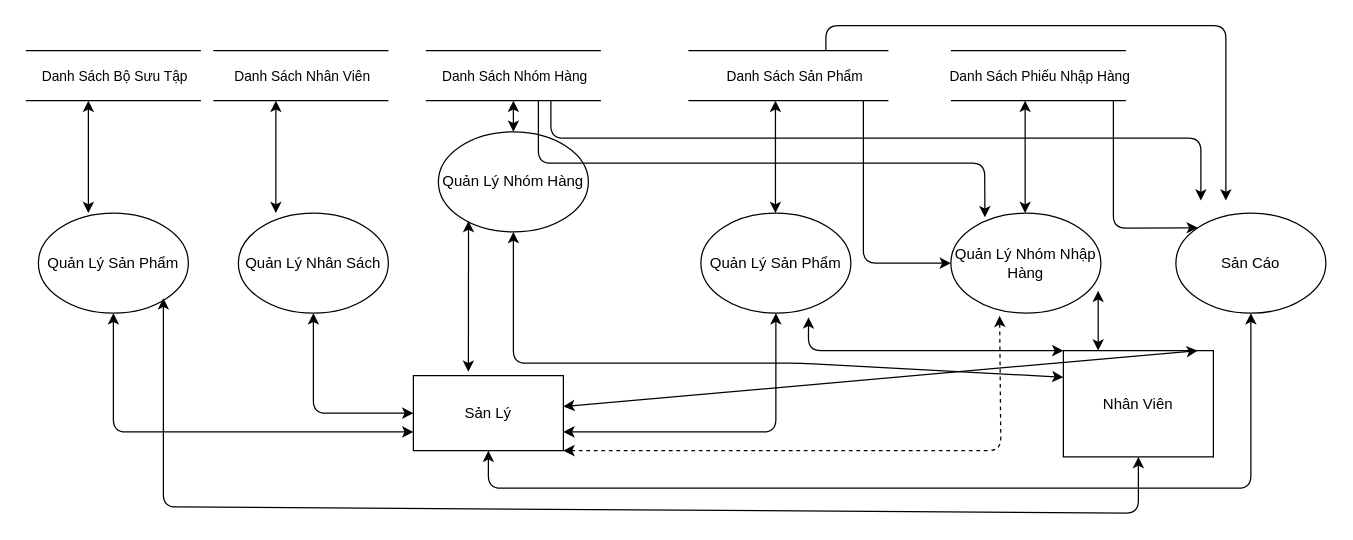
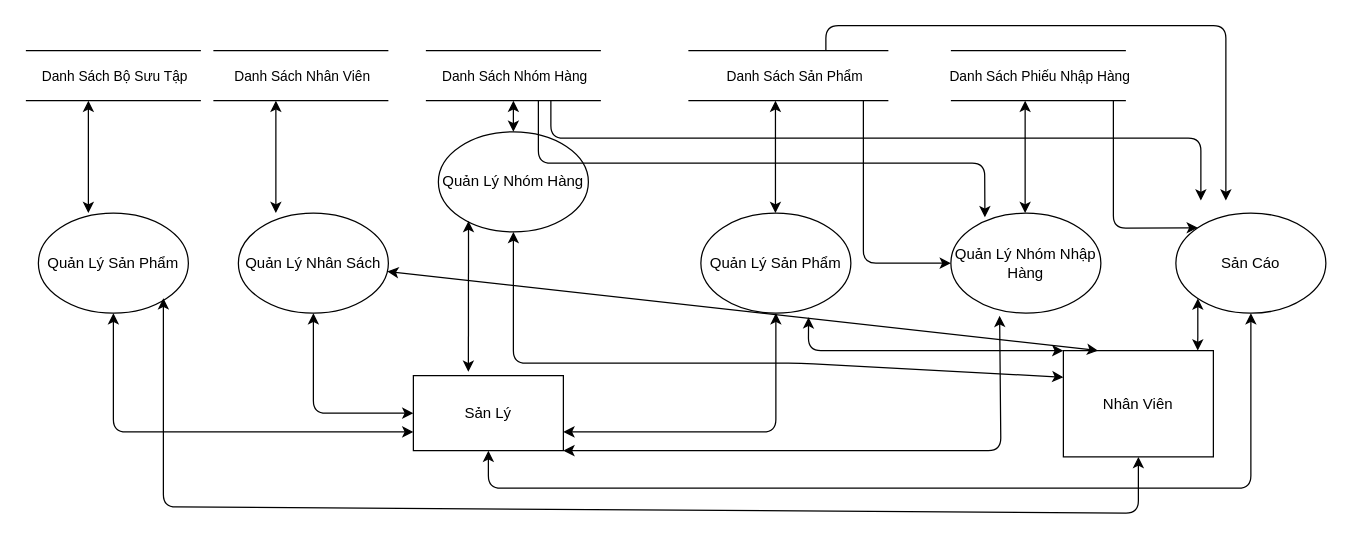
  <mxCell id="0" />
  <mxCell id="1" parent="0" />
  <mxCell id="2" value="Quản Lý Nhân Sách" style="ellipse;whiteSpace=wrap;html=1;" vertex="1" parent="1"><mxGeometry x="190" y="170" width="120" height="80" as="geometry" /></mxCell>
  <mxCell id="3" value="Quản Lý Nhóm Hàng" style="ellipse;whiteSpace=wrap;html=1;" vertex="1" parent="1"><mxGeometry x="350" y="105" width="120" height="80" as="geometry" /></mxCell>
  <mxCell id="4" value="Quản Lý Sản Phẩm" style="ellipse;whiteSpace=wrap;html=1;" vertex="1" parent="1"><mxGeometry x="560" y="170" width="120" height="80" as="geometry" /></mxCell>
  <mxCell id="5" value="Quản Lý Nhóm Nhập Hàng" style="ellipse;whiteSpace=wrap;html=1;" vertex="1" parent="1"><mxGeometry x="760" y="170" width="120" height="80" as="geometry" /></mxCell>
  <mxCell id="6" value="" style="endArrow=none;html=1;" edge="1" parent="1"><mxGeometry width="50" height="50" relative="1" as="geometry"><mxPoint x="340" y="40" as="sourcePoint" /><mxPoint x="480" y="40" as="targetPoint" /></mxGeometry></mxCell>
  <mxCell id="7" value="Danh Sách Nhóm Hàng" style="edgeLabel;html=1;align=center;verticalAlign=middle;resizable=0;points=[];" vertex="1" connectable="0" parent="6"><mxGeometry x="0.443" y="-2" relative="1" as="geometry"><mxPoint x="-31" y="18" as="offset" /></mxGeometry></mxCell>
  <mxCell id="8" value="" style="endArrow=none;html=1;" edge="1" parent="1"><mxGeometry width="50" height="50" relative="1" as="geometry"><mxPoint x="340" y="80" as="sourcePoint" /><mxPoint x="480" y="80" as="targetPoint" /></mxGeometry></mxCell>
  <mxCell id="9" value="" style="endArrow=none;html=1;" edge="1" parent="1"><mxGeometry width="50" height="50" relative="1" as="geometry"><mxPoint x="760" y="40" as="sourcePoint" /><mxPoint x="900" y="40" as="targetPoint" /></mxGeometry></mxCell>
  <mxCell id="10" value="Danh Sách Phiếu Nhập Hàng" style="edgeLabel;html=1;align=center;verticalAlign=middle;resizable=0;points=[];" vertex="1" connectable="0" parent="9"><mxGeometry x="0.443" y="-2" relative="1" as="geometry"><mxPoint x="-31" y="18" as="offset" /></mxGeometry></mxCell>
  <mxCell id="11" value="" style="endArrow=none;html=1;" edge="1" parent="1"><mxGeometry width="50" height="50" relative="1" as="geometry"><mxPoint x="760" y="80" as="sourcePoint" /><mxPoint x="900" y="80" as="targetPoint" /></mxGeometry></mxCell>
  <mxCell id="12" value="" style="endArrow=none;html=1;" edge="1" parent="1"><mxGeometry width="50" height="50" relative="1" as="geometry"><mxPoint x="550" y="40" as="sourcePoint" /><mxPoint x="710" y="40" as="targetPoint" /></mxGeometry></mxCell>
  <mxCell id="13" value="Danh Sách Sản Phẩm" style="edgeLabel;html=1;align=center;verticalAlign=middle;resizable=0;points=[];" vertex="1" connectable="0" parent="12"><mxGeometry x="0.443" y="-2" relative="1" as="geometry"><mxPoint x="-31" y="18" as="offset" /></mxGeometry></mxCell>
  <mxCell id="14" value="" style="endArrow=none;html=1;" edge="1" parent="1"><mxGeometry width="50" height="50" relative="1" as="geometry"><mxPoint x="550" y="80" as="sourcePoint" /><mxPoint x="710" y="80" as="targetPoint" /></mxGeometry></mxCell>
  <mxCell id="15" value="" style="endArrow=none;html=1;" edge="1" parent="1"><mxGeometry width="50" height="50" relative="1" as="geometry"><mxPoint x="170" y="40" as="sourcePoint" /><mxPoint x="310" y="40" as="targetPoint" /></mxGeometry></mxCell>
  <mxCell id="16" value="Danh Sách Nhân Viên" style="edgeLabel;html=1;align=center;verticalAlign=middle;resizable=0;points=[];" vertex="1" connectable="0" parent="15"><mxGeometry x="0.443" y="-2" relative="1" as="geometry"><mxPoint x="-31" y="18" as="offset" /></mxGeometry></mxCell>
  <mxCell id="17" value="" style="endArrow=none;html=1;" edge="1" parent="1"><mxGeometry width="50" height="50" relative="1" as="geometry"><mxPoint x="170" y="80" as="sourcePoint" /><mxPoint x="310" y="80" as="targetPoint" /></mxGeometry></mxCell>
  <mxCell id="18" value="Sản Lý" style="rounded=0;whiteSpace=wrap;html=1;" vertex="1" parent="1"><mxGeometry x="330" y="300" width="120" height="60" as="geometry" /></mxCell>
  <mxCell id="19" value="Nhân Viên" style="rounded=0;whiteSpace=wrap;html=1;" vertex="1" parent="1"><mxGeometry x="850" y="280" width="120" height="85" as="geometry" /></mxCell>
  <mxCell id="20" value="Sản Cáo" style="ellipse;whiteSpace=wrap;html=1;" vertex="1" parent="1"><mxGeometry x="940" y="170" width="120" height="80" as="geometry" /></mxCell>
  <mxCell id="21" value="" style="endArrow=classic;startArrow=classic;html=1;" edge="1" parent="1"><mxGeometry width="50" height="50" relative="1" as="geometry"><mxPoint x="220" y="170" as="sourcePoint" /><mxPoint x="220" y="80" as="targetPoint" /></mxGeometry></mxCell>
  <mxCell id="22" value="" style="endArrow=classic;startArrow=classic;html=1;exitX=0.5;exitY=0;exitDx=0;exitDy=0;" edge="1" parent="1" source="3"><mxGeometry width="50" height="50" relative="1" as="geometry"><mxPoint x="360" y="150" as="sourcePoint" /><mxPoint x="410" y="80" as="targetPoint" /></mxGeometry></mxCell>
  <mxCell id="23" value="" style="endArrow=classic;startArrow=classic;html=1;exitX=0.5;exitY=0;exitDx=0;exitDy=0;" edge="1" parent="1"><mxGeometry width="50" height="50" relative="1" as="geometry"><mxPoint x="619.66" y="170" as="sourcePoint" /><mxPoint x="619.66" y="80" as="targetPoint" /></mxGeometry></mxCell>
  <mxCell id="24" value="" style="endArrow=classic;startArrow=classic;html=1;exitX=0.5;exitY=0;exitDx=0;exitDy=0;" edge="1" parent="1"><mxGeometry width="50" height="50" relative="1" as="geometry"><mxPoint x="819.41" y="170" as="sourcePoint" /><mxPoint x="819.41" y="80" as="targetPoint" /></mxGeometry></mxCell>
  <mxCell id="25" value="" style="endArrow=classic;html=1;entryX=0;entryY=0;entryDx=0;entryDy=0;" edge="1" parent="1" target="20"><mxGeometry width="50" height="50" relative="1" as="geometry"><mxPoint x="890" y="80" as="sourcePoint" /><mxPoint x="1230" y="60" as="targetPoint" /><Array as="points"><mxPoint x="890" y="182" /></Array></mxGeometry></mxCell>
  <mxCell id="26" value="" style="endArrow=classic;html=1;" edge="1" parent="1"><mxGeometry width="50" height="50" relative="1" as="geometry"><mxPoint x="660" y="40" as="sourcePoint" /><mxPoint x="980" y="160" as="targetPoint" /><Array as="points"><mxPoint x="660" y="20" /><mxPoint x="980" y="20" /></Array></mxGeometry></mxCell>
  <mxCell id="27" value="" style="endArrow=classic;html=1;" edge="1" parent="1" target="5"><mxGeometry width="50" height="50" relative="1" as="geometry"><mxPoint x="690" y="80" as="sourcePoint" /><mxPoint x="760" y="90" as="targetPoint" /><Array as="points"><mxPoint x="690" y="210" /></Array></mxGeometry></mxCell>
  <mxCell id="28" value="" style="endArrow=classic;html=1;entryX=0.227;entryY=0.042;entryDx=0;entryDy=0;entryPerimeter=0;" edge="1" parent="1" target="5"><mxGeometry width="50" height="50" relative="1" as="geometry"><mxPoint x="430" y="80" as="sourcePoint" /><mxPoint x="530" y="100" as="targetPoint" /><Array as="points"><mxPoint x="430" y="130" /><mxPoint x="787" y="130" /></Array></mxGeometry></mxCell>
  <mxCell id="29" value="" style="endArrow=classic;html=1;" edge="1" parent="1"><mxGeometry width="50" height="50" relative="1" as="geometry"><mxPoint x="440" y="80" as="sourcePoint" /><mxPoint x="960" y="160" as="targetPoint" /><Array as="points"><mxPoint x="440" y="110" /><mxPoint x="960" y="110" /></Array></mxGeometry></mxCell>
- <mxCell id="30" value="" style="endArrow=classic;startArrow=classic;html=1;exitX=1;exitY=1;exitDx=0;exitDy=0;entryX=0.325;entryY=1.027;entryDx=0;entryDy=0;entryPerimeter=0;dashed=1;" edge="1" parent="1" source="18" target="5"><mxGeometry width="50" height="50" relative="1" as="geometry"><mxPoint x="600" y="150" as="sourcePoint" /><mxPoint x="810" y="247" as="targetPoint" /><Array as="points"><mxPoint x="800" y="360" /></Array></mxGeometry></mxCell>
+ <mxCell id="30" value="" style="endArrow=classic;startArrow=classic;html=1;exitX=1;exitY=1;exitDx=0;exitDy=0;entryX=0.325;entryY=1.027;entryDx=0;entryDy=0;entryPerimeter=0;" edge="1" parent="1" source="18" target="5"><mxGeometry width="50" height="50" relative="1" as="geometry"><mxPoint x="600" y="150" as="sourcePoint" /><mxPoint x="810" y="247" as="targetPoint" /><Array as="points"><mxPoint x="800" y="360" /></Array></mxGeometry></mxCell>
  <mxCell id="31" value="" style="endArrow=classic;startArrow=classic;html=1;exitX=0.5;exitY=1;exitDx=0;exitDy=0;entryX=0;entryY=0.5;entryDx=0;entryDy=0;" edge="1" parent="1" source="2" target="18"><mxGeometry width="50" height="50" relative="1" as="geometry"><mxPoint x="250" y="340" as="sourcePoint" /><mxPoint x="300" y="290" as="targetPoint" /><Array as="points"><mxPoint x="250" y="330" /></Array></mxGeometry></mxCell>
  <mxCell id="32" value="" style="endArrow=classic;startArrow=classic;html=1;entryX=0.201;entryY=0.892;entryDx=0;entryDy=0;entryPerimeter=0;" edge="1" parent="1" target="3"><mxGeometry width="50" height="50" relative="1" as="geometry"><mxPoint x="374" y="297" as="sourcePoint" /><mxPoint x="390" y="240" as="targetPoint" /></mxGeometry></mxCell>
  <mxCell id="33" value="" style="endArrow=classic;startArrow=classic;html=1;entryX=0.5;entryY=1;entryDx=0;entryDy=0;exitX=1;exitY=0.75;exitDx=0;exitDy=0;" edge="1" parent="1" source="18" target="4"><mxGeometry width="50" height="50" relative="1" as="geometry"><mxPoint x="510" y="330" as="sourcePoint" /><mxPoint x="560" y="280" as="targetPoint" /><Array as="points"><mxPoint x="620" y="345" /></Array></mxGeometry></mxCell>
  <mxCell id="34" value="" style="endArrow=classic;startArrow=classic;html=1;fontStyle=1;entryX=0.5;entryY=1;entryDx=0;entryDy=0;exitX=0.5;exitY=1;exitDx=0;exitDy=0;" edge="1" parent="1" source="18" target="20"><mxGeometry width="50" height="50" relative="1" as="geometry"><mxPoint x="450" y="380" as="sourcePoint" /><mxPoint x="629.66" y="90" as="targetPoint" /><Array as="points"><mxPoint x="390" y="390" /><mxPoint x="1000" y="390" /></Array></mxGeometry></mxCell>
  <mxCell id="35" value="" style="endArrow=classic;startArrow=classic;html=1;entryX=0;entryY=0.25;entryDx=0;entryDy=0;" edge="1" parent="1" source="3" target="19"><mxGeometry width="50" height="50" relative="1" as="geometry"><mxPoint x="700" y="320" as="sourcePoint" /><mxPoint x="750" y="270" as="targetPoint" /><Array as="points"><mxPoint x="410" y="290" /><mxPoint x="640" y="290" /></Array></mxGeometry></mxCell>
- <mxCell id="36" value="" style="endArrow=classic;startArrow=classic;html=1;exitX=0.896;exitY=0;exitDx=0;exitDy=0;exitPerimeter=0;" edge="1" parent="1" source="19" target="18"><mxGeometry width="50" height="50" relative="1" as="geometry"><mxPoint x="930" y="300" as="sourcePoint" /><mxPoint x="980" y="250" as="targetPoint" /></mxGeometry></mxCell>
- <mxCell id="37" value="" style="endArrow=classic;startArrow=classic;html=1;entryX=0.982;entryY=0.777;entryDx=0;entryDy=0;entryPerimeter=0;exitX=0.232;exitY=0;exitDx=0;exitDy=0;exitPerimeter=0;" edge="1" parent="1" source="19" target="5"><mxGeometry width="50" height="50" relative="1" as="geometry"><mxPoint x="860" y="290" as="sourcePoint" /><mxPoint x="910" y="240" as="targetPoint" /></mxGeometry></mxCell>
+ <mxCell id="36" value="" style="endArrow=classic;startArrow=classic;html=1;entryX=0;entryY=1;entryDx=0;entryDy=0;exitX=0.896;exitY=0;exitDx=0;exitDy=0;exitPerimeter=0;" edge="1" parent="1" source="19" target="20"><mxGeometry width="50" height="50" relative="1" as="geometry"><mxPoint x="930" y="300" as="sourcePoint" /><mxPoint x="980" y="250" as="targetPoint" /></mxGeometry></mxCell>
+ <mxCell id="37" value="" style="endArrow=classic;startArrow=classic;html=1;exitX=0.232;exitY=0;exitDx=0;exitDy=0;exitPerimeter=0;" edge="1" parent="1" source="19" target="2"><mxGeometry width="50" height="50" relative="1" as="geometry"><mxPoint x="860" y="290" as="sourcePoint" /><mxPoint x="910" y="240" as="targetPoint" /></mxGeometry></mxCell>
  <mxCell id="38" value="" style="endArrow=classic;startArrow=classic;html=1;entryX=0.718;entryY=1.042;entryDx=0;entryDy=0;entryPerimeter=0;exitX=0;exitY=0;exitDx=0;exitDy=0;" edge="1" parent="1" source="19" target="4"><mxGeometry width="50" height="50" relative="1" as="geometry"><mxPoint x="630" y="300" as="sourcePoint" /><mxPoint x="680" y="250" as="targetPoint" /><Array as="points"><mxPoint x="646" y="280" /></Array></mxGeometry></mxCell>
  <mxCell id="39" value="Quản Lý Sản Phẩm" style="ellipse;whiteSpace=wrap;html=1;" vertex="1" parent="1"><mxGeometry x="30" y="170" width="120" height="80" as="geometry" /></mxCell>
  <mxCell id="40" value="" style="endArrow=none;html=1;" edge="1" parent="1"><mxGeometry width="50" height="50" relative="1" as="geometry"><mxPoint x="20" y="40" as="sourcePoint" /><mxPoint x="160" y="40" as="targetPoint" /></mxGeometry></mxCell>
  <mxCell id="41" value="Danh Sách Bộ Sưu Tập" style="edgeLabel;html=1;align=center;verticalAlign=middle;resizable=0;points=[];" vertex="1" connectable="0" parent="40"><mxGeometry x="0.443" y="-2" relative="1" as="geometry"><mxPoint x="-31" y="18" as="offset" /></mxGeometry></mxCell>
  <mxCell id="42" value="" style="endArrow=none;html=1;" edge="1" parent="1"><mxGeometry width="50" height="50" relative="1" as="geometry"><mxPoint x="20" y="80" as="sourcePoint" /><mxPoint x="160" y="80" as="targetPoint" /></mxGeometry></mxCell>
  <mxCell id="43" value="" style="endArrow=classic;startArrow=classic;html=1;" edge="1" parent="1"><mxGeometry width="50" height="50" relative="1" as="geometry"><mxPoint x="70" y="170" as="sourcePoint" /><mxPoint x="70" y="80" as="targetPoint" /></mxGeometry></mxCell>
  <mxCell id="44" value="" style="endArrow=classic;startArrow=classic;html=1;exitX=0.5;exitY=1;exitDx=0;exitDy=0;entryX=0;entryY=0.75;entryDx=0;entryDy=0;" edge="1" parent="1" target="18"><mxGeometry width="50" height="50" relative="1" as="geometry"><mxPoint x="90" y="250" as="sourcePoint" /><mxPoint x="170" y="330" as="targetPoint" /><Array as="points"><mxPoint x="90" y="345" /></Array></mxGeometry></mxCell>
  <mxCell id="45" value="" style="endArrow=classic;startArrow=classic;html=1;entryX=0.5;entryY=1;entryDx=0;entryDy=0;" edge="1" parent="1" target="19"><mxGeometry width="50" height="50" relative="1" as="geometry"><mxPoint x="130" y="238" as="sourcePoint" /><mxPoint x="370" y="405" as="targetPoint" /><Array as="points"><mxPoint x="130" y="405" /><mxPoint x="910" y="410" /></Array></mxGeometry></mxCell>
